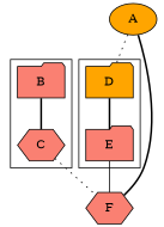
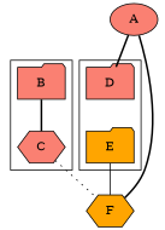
  graph {
    node [fillcolor=salmon shape=folder style=filled]
    edge [style=bold]
-   D [fillcolor=orange]
-   E
+   D
+   E [fillcolor=orange]
    B
    C [shape=hexagon]
-   F [shape=hexagon]
-   A [fillcolor=orange shape=ellipse]
+   F [fillcolor=orange shape=hexagon]
+   A [shape=ellipse]
    subgraph cluster_1 {
      D
      E
    }
    subgraph cluster_2 {
      B
      C
    }
-   D -- E
    E -- F [style=solid]
    B -- C
    C -- F [style=dotted]
-   A -- D [style=dotted]
+   A -- D
    A -- F
  }
